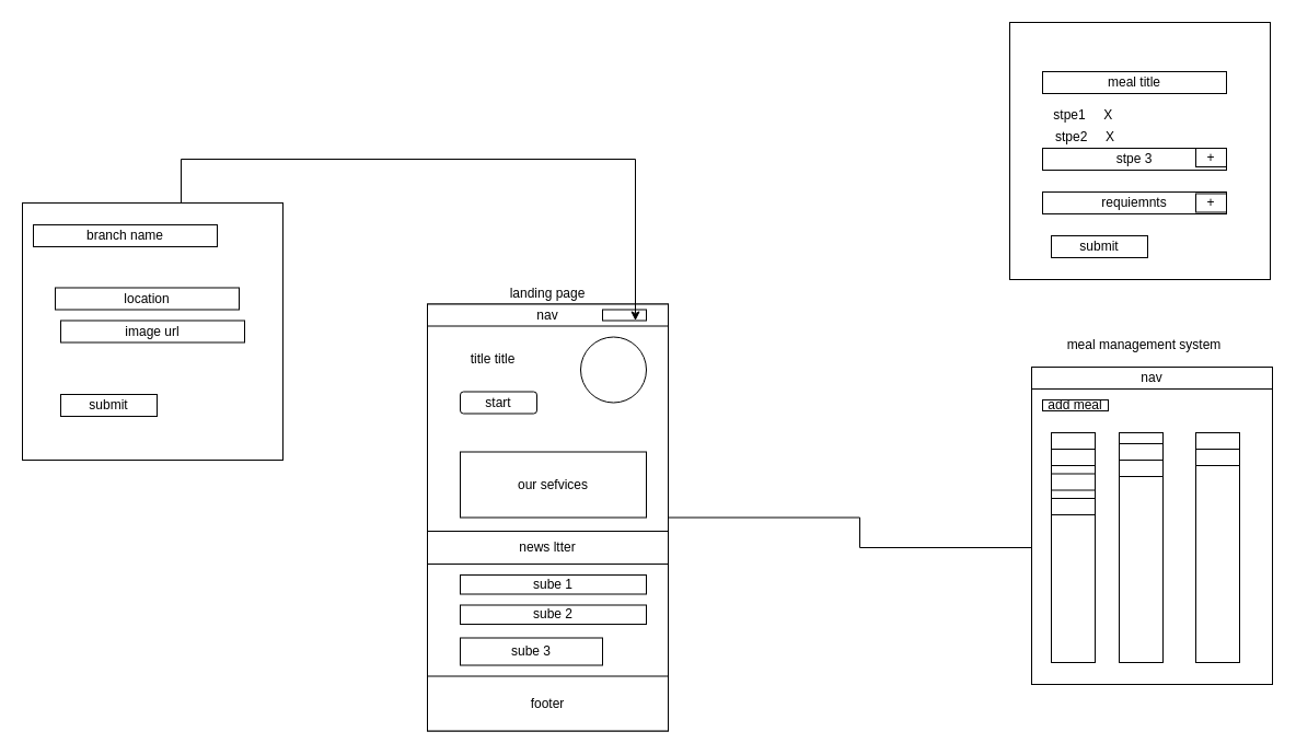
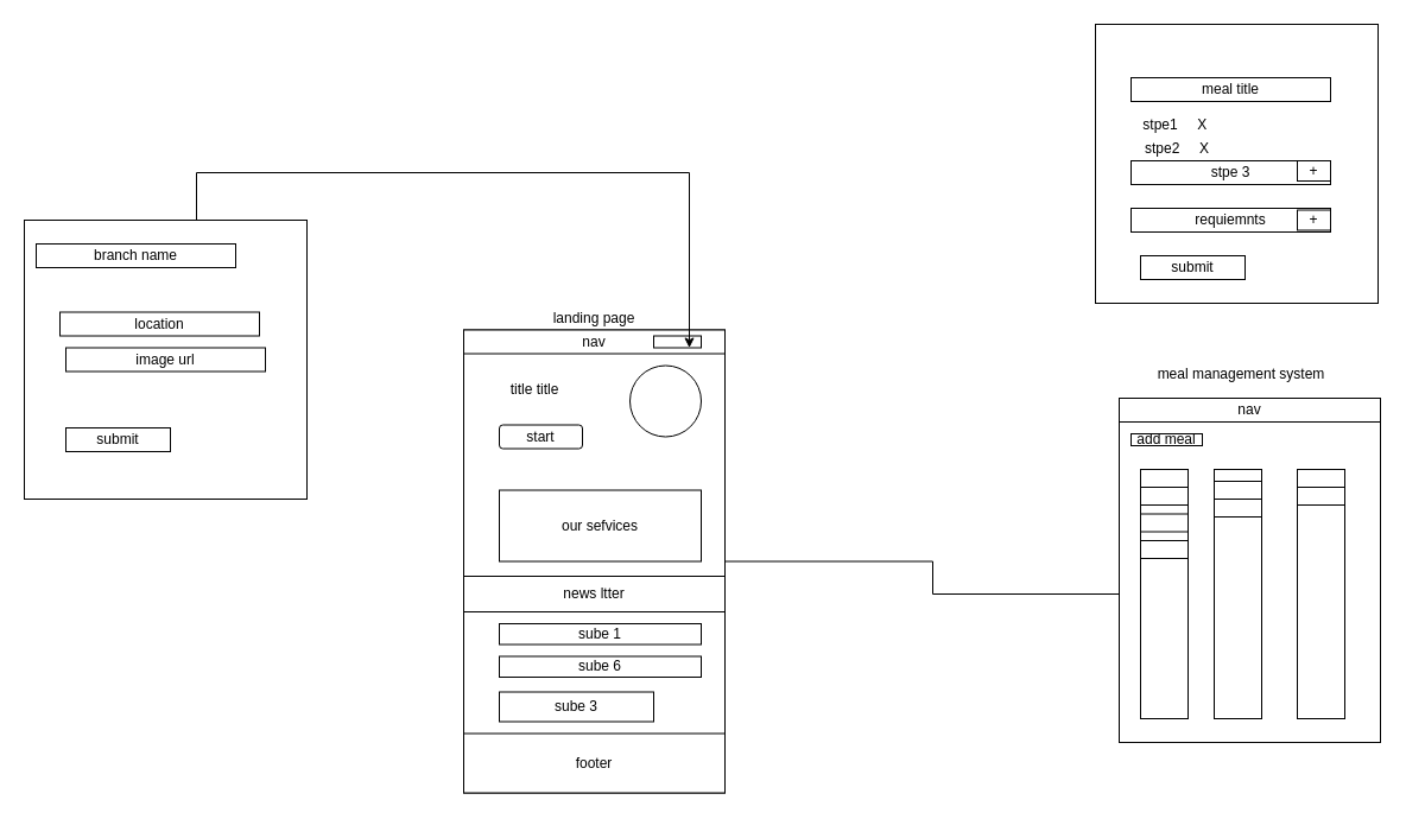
  <mxCell id="0" />
  <mxCell id="1" parent="0" />
  <mxCell id="2" style="edgeStyle=orthogonalEdgeStyle;rounded=0;orthogonalLoop=1;jettySize=auto;html=1;" parent="1" source="3" target="17" edge="1"><mxGeometry relative="1" as="geometry"><mxPoint x="861.98" y="401.9" as="targetPoint" /></mxGeometry></mxCell>
  <mxCell id="3" value="" style="rounded=0;whiteSpace=wrap;html=1;" parent="1" vertex="1"><mxGeometry x="390" y="277.5" width="220" height="390" as="geometry" /></mxCell>
  <mxCell id="4" value="nav" style="rounded=0;whiteSpace=wrap;html=1;" parent="1" vertex="1"><mxGeometry x="390" y="277.5" width="220" height="20" as="geometry" /></mxCell>
  <mxCell id="5" value="start" style="rounded=1;whiteSpace=wrap;html=1;" parent="1" vertex="1"><mxGeometry x="420" y="357.5" width="70" height="20" as="geometry" /></mxCell>
  <mxCell id="6" value="" style="ellipse;whiteSpace=wrap;html=1;" parent="1" vertex="1"><mxGeometry x="530" y="307.5" width="60" height="60" as="geometry" /></mxCell>
  <mxCell id="7" value="title title" style="text;html=1;strokeColor=none;fillColor=none;align=center;verticalAlign=middle;whiteSpace=wrap;rounded=0;" parent="1" vertex="1"><mxGeometry x="410" y="317.5" width="80" height="20" as="geometry" /></mxCell>
  <mxCell id="8" value="our sefvices" style="rounded=0;whiteSpace=wrap;html=1;" parent="1" vertex="1"><mxGeometry x="420" y="412.5" width="170" height="60" as="geometry" /></mxCell>
  <mxCell id="9" value="sube 1" style="rounded=0;whiteSpace=wrap;html=1;" parent="1" vertex="1"><mxGeometry x="420" y="525" width="170" height="17.5" as="geometry" /></mxCell>
  <mxCell id="10" value="news ltter" style="rounded=0;whiteSpace=wrap;html=1;" parent="1" vertex="1"><mxGeometry x="390" y="485" width="220" height="30" as="geometry" /></mxCell>
  <mxCell id="11" value="footer" style="rounded=0;whiteSpace=wrap;html=1;" parent="1" vertex="1"><mxGeometry x="390" y="617.5" width="220" height="50" as="geometry" /></mxCell>
  <mxCell id="12" value="landing page" style="text;html=1;strokeColor=none;fillColor=none;align=center;verticalAlign=middle;whiteSpace=wrap;rounded=0;" parent="1" vertex="1"><mxGeometry x="450" y="257.5" width="100" height="20" as="geometry" /></mxCell>
  <mxCell id="13" value="" style="rounded=0;whiteSpace=wrap;html=1;" parent="1" vertex="1"><mxGeometry x="942" y="335" width="220" height="290" as="geometry" /></mxCell>
  <mxCell id="14" value="nav" style="rounded=0;whiteSpace=wrap;html=1;" parent="1" vertex="1"><mxGeometry x="942" y="335" width="220" height="20" as="geometry" /></mxCell>
  <mxCell id="15" value="meal management system" style="text;html=1;strokeColor=none;fillColor=none;align=center;verticalAlign=middle;whiteSpace=wrap;rounded=0;" parent="1" vertex="1"><mxGeometry x="940" y="305" width="210" height="20" as="geometry" /></mxCell>
  <mxCell id="16" value="add meal" style="rounded=0;whiteSpace=wrap;html=1;" parent="1" vertex="1"><mxGeometry x="952" y="365" width="60" height="10" as="geometry" /></mxCell>
  <mxCell id="17" value="" style="rounded=0;whiteSpace=wrap;html=1;" parent="1" vertex="1"><mxGeometry x="960" y="395" width="40" height="210" as="geometry" /></mxCell>
  <mxCell id="18" value="" style="rounded=0;whiteSpace=wrap;html=1;" parent="1" vertex="1"><mxGeometry x="1022" y="395" width="40" height="210" as="geometry" /></mxCell>
  <mxCell id="19" value="" style="rounded=0;whiteSpace=wrap;html=1;" parent="1" vertex="1"><mxGeometry x="1092" y="395" width="40" height="210" as="geometry" /></mxCell>
  <mxCell id="20" value="" style="rounded=0;whiteSpace=wrap;html=1;" parent="1" vertex="1"><mxGeometry x="960" y="410" width="40" height="15" as="geometry" /></mxCell>
  <mxCell id="21" value="" style="rounded=0;whiteSpace=wrap;html=1;" parent="1" vertex="1"><mxGeometry x="1022" y="420" width="40" height="15" as="geometry" /></mxCell>
  <mxCell id="22" value="" style="rounded=0;whiteSpace=wrap;html=1;" parent="1" vertex="1"><mxGeometry x="1022" y="405" width="40" height="15" as="geometry" /></mxCell>
  <mxCell id="23" value="" style="rounded=0;whiteSpace=wrap;html=1;" parent="1" vertex="1"><mxGeometry x="960" y="432.5" width="40" height="15" as="geometry" /></mxCell>
  <mxCell id="24" value="" style="rounded=0;whiteSpace=wrap;html=1;" parent="1" vertex="1"><mxGeometry x="960" y="455" width="40" height="15" as="geometry" /></mxCell>
  <mxCell id="25" value="" style="rounded=0;whiteSpace=wrap;html=1;" parent="1" vertex="1"><mxGeometry x="1092" y="410" width="40" height="15" as="geometry" /></mxCell>
  <mxCell id="26" value="" style="rounded=0;whiteSpace=wrap;html=1;" parent="1" vertex="1"><mxGeometry x="922" y="20" width="238" height="235" as="geometry" /></mxCell>
- <mxCell id="27" value="sube 2" style="rounded=0;whiteSpace=wrap;html=1;" parent="1" vertex="1"><mxGeometry x="420" y="552.5" width="170" height="17.5" as="geometry" /></mxCell>
+ <mxCell id="27" value="sube 6" style="rounded=0;whiteSpace=wrap;html=1;" parent="1" vertex="1"><mxGeometry x="420" y="552.5" width="170" height="17.5" as="geometry" /></mxCell>
  <mxCell id="28" value="sube 3" style="rounded=0;whiteSpace=wrap;html=1;" parent="1" vertex="1"><mxGeometry x="420" y="582.5" width="130" height="25" as="geometry" /></mxCell>
  <mxCell id="29" value="meal title" style="rounded=0;whiteSpace=wrap;html=1;" parent="1" vertex="1"><mxGeometry x="952" y="65" width="168" height="20" as="geometry" /></mxCell>
  <mxCell id="30" value="stpe 3" style="rounded=0;whiteSpace=wrap;html=1;" parent="1" vertex="1"><mxGeometry x="952" y="135" width="168" height="20" as="geometry" /></mxCell>
  <mxCell id="31" value="requiemnts" style="rounded=0;whiteSpace=wrap;html=1;" parent="1" vertex="1"><mxGeometry x="952" y="175" width="168" height="20" as="geometry" /></mxCell>
  <mxCell id="32" value="submit" style="rounded=0;whiteSpace=wrap;html=1;" parent="1" vertex="1"><mxGeometry x="960" y="215" width="88" height="20" as="geometry" /></mxCell>
  <mxCell id="33" value="+" style="rounded=0;whiteSpace=wrap;html=1;" parent="1" vertex="1"><mxGeometry x="1092" y="135" width="28" height="17" as="geometry" /></mxCell>
  <mxCell id="34" value="+" style="rounded=0;whiteSpace=wrap;html=1;" parent="1" vertex="1"><mxGeometry x="1092" y="176.5" width="28" height="17" as="geometry" /></mxCell>
  <mxCell id="35" value="stpe1&amp;nbsp; &amp;nbsp; &amp;nbsp;X&amp;nbsp;" style="text;html=1;strokeColor=none;fillColor=none;align=center;verticalAlign=middle;whiteSpace=wrap;rounded=0;" parent="1" vertex="1"><mxGeometry x="952" y="95" width="78" height="20" as="geometry" /></mxCell>
  <mxCell id="36" value="stpe2&amp;nbsp; &amp;nbsp; &amp;nbsp;X" style="text;html=1;strokeColor=none;fillColor=none;align=center;verticalAlign=middle;whiteSpace=wrap;rounded=0;" parent="1" vertex="1"><mxGeometry x="952" y="115" width="78" height="20" as="geometry" /></mxCell>
  <mxCell id="37" value="" style="rounded=0;whiteSpace=wrap;html=1;" parent="1" vertex="1"><mxGeometry x="550" y="282.5" width="40" height="10" as="geometry" /></mxCell>
  <mxCell id="38" style="edgeStyle=orthogonalEdgeStyle;rounded=0;orthogonalLoop=1;jettySize=auto;html=1;entryX=0.75;entryY=1;entryDx=0;entryDy=0;" parent="1" target="37" edge="1"><mxGeometry relative="1" as="geometry"><Array as="points"><mxPoint x="165" y="145" /><mxPoint x="580" y="145" /></Array><mxPoint x="165" y="185" as="sourcePoint" /></mxGeometry></mxCell>
  <mxCell id="39" value="" style="rounded=0;whiteSpace=wrap;html=1;" vertex="1" parent="1"><mxGeometry x="20" y="185" width="238" height="235" as="geometry" /></mxCell>
  <mxCell id="40" value="branch name" style="rounded=0;whiteSpace=wrap;html=1;" vertex="1" parent="1"><mxGeometry x="30" y="205" width="168" height="20" as="geometry" /></mxCell>
  <mxCell id="41" value="location" style="rounded=0;whiteSpace=wrap;html=1;" vertex="1" parent="1"><mxGeometry x="50" y="262.5" width="168" height="20" as="geometry" /></mxCell>
  <mxCell id="42" value="image url" style="rounded=0;whiteSpace=wrap;html=1;" vertex="1" parent="1"><mxGeometry x="55" y="292.5" width="168" height="20" as="geometry" /></mxCell>
  <mxCell id="43" value="submit" style="rounded=0;whiteSpace=wrap;html=1;" vertex="1" parent="1"><mxGeometry x="55" y="360" width="88" height="20" as="geometry" /></mxCell>
